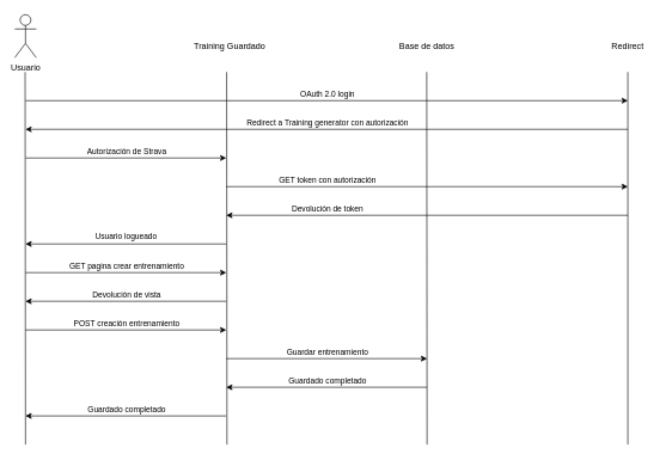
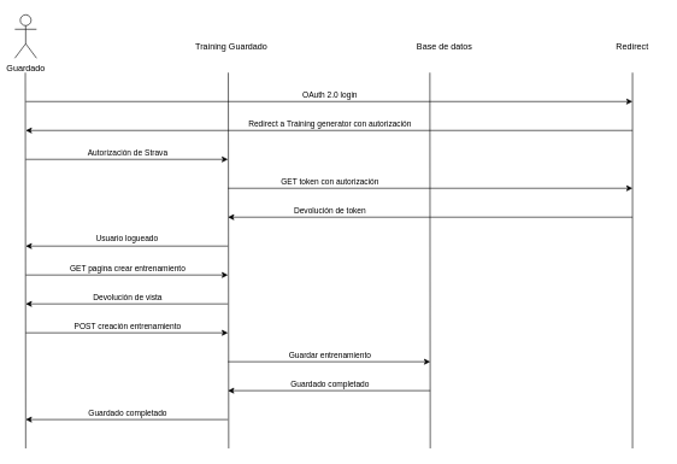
  <mxCell id="0" />
  <mxCell id="1" parent="0" />
- <mxCell id="2" value="Usuario" style="shape=umlActor;verticalLabelPosition=bottom;verticalAlign=top;html=1;outlineConnect=0;" vertex="1" parent="1"><mxGeometry x="20" y="20" width="30" height="60" as="geometry" /></mxCell>
+ <mxCell id="2" value="Guardado" style="shape=umlActor;verticalLabelPosition=bottom;verticalAlign=top;html=1;outlineConnect=0;" vertex="1" parent="1"><mxGeometry x="20" y="20" width="30" height="60" as="geometry" /></mxCell>
  <mxCell id="3" value="" style="endArrow=none;html=1;rounded=0;" edge="1" parent="1"><mxGeometry width="50" height="50" relative="1" as="geometry"><mxPoint x="316" y="620" as="sourcePoint" /><mxPoint x="315.5" y="100" as="targetPoint" /></mxGeometry></mxCell>
  <mxCell id="4" value="Training Guardado" style="text;html=1;strokeColor=none;fillColor=none;align=center;verticalAlign=middle;whiteSpace=wrap;rounded=0;" vertex="1" parent="1"><mxGeometry x="265" y="50" width="110" height="30" as="geometry" /></mxCell>
  <mxCell id="5" value="" style="endArrow=none;html=1;rounded=0;" edge="1" parent="1"><mxGeometry width="50" height="50" relative="1" as="geometry"><mxPoint x="595" y="620" as="sourcePoint" /><mxPoint x="594.5" y="100" as="targetPoint" /></mxGeometry></mxCell>
- <mxCell id="6" value="Base de datos" style="text;html=1;strokeColor=none;fillColor=none;align=center;verticalAlign=middle;whiteSpace=wrap;rounded=0;" vertex="1" parent="1"><mxGeometry x="555" y="50" width="80" height="30" as="geometry" /></mxCell>
+ <mxCell id="6" value="Base de datos" style="text;html=1;strokeColor=none;fillColor=none;align=center;verticalAlign=middle;whiteSpace=wrap;rounded=0;" vertex="1" parent="1"><mxGeometry x="575" y="50" width="80" height="30" as="geometry" /></mxCell>
  <mxCell id="7" value="" style="endArrow=none;html=1;rounded=0;" edge="1" parent="1"><mxGeometry width="50" height="50" relative="1" as="geometry"><mxPoint x="35" y="620" as="sourcePoint" /><mxPoint x="34.5" y="100" as="targetPoint" /></mxGeometry></mxCell>
  <mxCell id="8" value="" style="endArrow=classic;html=1;rounded=0;" edge="1" parent="1"><mxGeometry width="50" height="50" relative="1" as="geometry"><mxPoint x="35" y="380" as="sourcePoint" /><mxPoint x="315" y="380" as="targetPoint" /></mxGeometry></mxCell>
  <mxCell id="9" value="GET pagina crear entrenamiento" style="edgeLabel;html=1;align=center;verticalAlign=middle;resizable=0;points=[];" vertex="1" connectable="0" parent="8"><mxGeometry x="-0.071" y="-3" relative="1" as="geometry"><mxPoint x="10" y="-13" as="offset" /></mxGeometry></mxCell>
  <mxCell id="10" value="" style="endArrow=classic;html=1;rounded=0;" edge="1" parent="1"><mxGeometry width="50" height="50" relative="1" as="geometry"><mxPoint x="315" y="420" as="sourcePoint" /><mxPoint x="35" y="420" as="targetPoint" /></mxGeometry></mxCell>
  <mxCell id="11" value="Devolución de vista" style="edgeLabel;html=1;align=center;verticalAlign=middle;resizable=0;points=[];" vertex="1" connectable="0" parent="10"><mxGeometry x="0.079" y="1" relative="1" as="geometry"><mxPoint x="11" y="-11" as="offset" /></mxGeometry></mxCell>
  <mxCell id="12" value="" style="endArrow=classic;html=1;rounded=0;" edge="1" parent="1"><mxGeometry width="50" height="50" relative="1" as="geometry"><mxPoint x="35" y="460" as="sourcePoint" /><mxPoint x="315" y="460" as="targetPoint" /></mxGeometry></mxCell>
  <mxCell id="13" value="POST creación entrenamiento" style="edgeLabel;html=1;align=center;verticalAlign=middle;resizable=0;points=[];" vertex="1" connectable="0" parent="12"><mxGeometry x="-0.171" y="1" relative="1" as="geometry"><mxPoint x="24" y="-9" as="offset" /></mxGeometry></mxCell>
  <mxCell id="14" value="" style="endArrow=none;html=1;rounded=0;" edge="1" parent="1"><mxGeometry width="50" height="50" relative="1" as="geometry"><mxPoint x="875" y="620" as="sourcePoint" /><mxPoint x="875" y="100" as="targetPoint" /></mxGeometry></mxCell>
  <mxCell id="15" value="Redirect" style="text;html=1;strokeColor=none;fillColor=none;align=center;verticalAlign=middle;whiteSpace=wrap;rounded=0;" vertex="1" parent="1"><mxGeometry x="835" y="50" width="80" height="30" as="geometry" /></mxCell>
  <mxCell id="16" value="" style="endArrow=classic;html=1;rounded=0;" edge="1" parent="1"><mxGeometry width="50" height="50" relative="1" as="geometry"><mxPoint x="35" y="140" as="sourcePoint" /><mxPoint x="875" y="140" as="targetPoint" /></mxGeometry></mxCell>
  <mxCell id="17" value="OAuth 2.0 login" style="edgeLabel;html=1;align=center;verticalAlign=middle;resizable=0;points=[];" vertex="1" connectable="0" parent="16"><mxGeometry x="-0.079" y="1" relative="1" as="geometry"><mxPoint x="33" y="-9" as="offset" /></mxGeometry></mxCell>
  <mxCell id="18" value="" style="endArrow=classic;html=1;rounded=0;" edge="1" parent="1"><mxGeometry width="50" height="50" relative="1" as="geometry"><mxPoint x="875" y="180" as="sourcePoint" /><mxPoint x="35" y="180" as="targetPoint" /></mxGeometry></mxCell>
  <mxCell id="19" value="Redirect a Training generator con autorización" style="edgeLabel;html=1;align=center;verticalAlign=middle;resizable=0;points=[];" vertex="1" connectable="0" parent="18"><mxGeometry x="0.079" y="-2" relative="1" as="geometry"><mxPoint x="33" y="-8" as="offset" /></mxGeometry></mxCell>
  <mxCell id="20" value="" style="endArrow=classic;html=1;rounded=0;" edge="1" parent="1"><mxGeometry width="50" height="50" relative="1" as="geometry"><mxPoint x="35" y="220" as="sourcePoint" /><mxPoint x="315" y="220" as="targetPoint" /></mxGeometry></mxCell>
  <mxCell id="21" value="Autorización de Strava" style="edgeLabel;html=1;align=center;verticalAlign=middle;resizable=0;points=[];" vertex="1" connectable="0" parent="20"><mxGeometry x="-0.186" y="2" relative="1" as="geometry"><mxPoint x="26" y="-8" as="offset" /></mxGeometry></mxCell>
  <mxCell id="22" value="" style="endArrow=classic;html=1;rounded=0;" edge="1" parent="1"><mxGeometry width="50" height="50" relative="1" as="geometry"><mxPoint x="315" y="260" as="sourcePoint" /><mxPoint x="875" y="260" as="targetPoint" /></mxGeometry></mxCell>
  <mxCell id="23" value="GET token con autorización" style="edgeLabel;html=1;align=center;verticalAlign=middle;resizable=0;points=[];" vertex="1" connectable="0" parent="22"><mxGeometry x="-0.164" y="-3" relative="1" as="geometry"><mxPoint x="-94" y="-13" as="offset" /></mxGeometry></mxCell>
  <mxCell id="24" value="" style="endArrow=classic;html=1;rounded=0;" edge="1" parent="1"><mxGeometry width="50" height="50" relative="1" as="geometry"><mxPoint x="875" y="300" as="sourcePoint" /><mxPoint x="315" y="300" as="targetPoint" /></mxGeometry></mxCell>
  <mxCell id="25" value="Devolución de token" style="edgeLabel;html=1;align=center;verticalAlign=middle;resizable=0;points=[];" vertex="1" connectable="0" parent="24"><mxGeometry x="0.079" y="-2" relative="1" as="geometry"><mxPoint x="-118" y="-8" as="offset" /></mxGeometry></mxCell>
  <mxCell id="26" value="Usuario logueado" style="endArrow=classic;html=1;rounded=0;" edge="1" parent="1"><mxGeometry y="-10" width="50" height="50" relative="1" as="geometry"><mxPoint x="315" y="340" as="sourcePoint" /><mxPoint x="35" y="340" as="targetPoint" /><mxPoint as="offset" /></mxGeometry></mxCell>
  <mxCell id="27" value="" style="endArrow=classic;html=1;rounded=0;" edge="1" parent="1"><mxGeometry width="50" height="50" relative="1" as="geometry"><mxPoint x="315" y="500" as="sourcePoint" /><mxPoint x="595" y="500" as="targetPoint" /></mxGeometry></mxCell>
  <mxCell id="28" value="Guardar entrenamiento" style="edgeLabel;html=1;align=center;verticalAlign=middle;resizable=0;points=[];" vertex="1" connectable="0" parent="27"><mxGeometry x="0.114" y="-2" relative="1" as="geometry"><mxPoint x="-16" y="-12" as="offset" /></mxGeometry></mxCell>
  <mxCell id="29" value="" style="endArrow=classic;html=1;rounded=0;" edge="1" parent="1"><mxGeometry width="50" height="50" relative="1" as="geometry"><mxPoint x="595" y="540" as="sourcePoint" /><mxPoint x="315" y="540" as="targetPoint" /></mxGeometry></mxCell>
  <mxCell id="30" value="Guardado completado" style="edgeLabel;html=1;align=center;verticalAlign=middle;resizable=0;points=[];" vertex="1" connectable="0" parent="29"><mxGeometry x="0.3" relative="1" as="geometry"><mxPoint x="42" y="-10" as="offset" /></mxGeometry></mxCell>
  <mxCell id="31" value="" style="endArrow=classic;html=1;rounded=0;" edge="1" parent="1"><mxGeometry width="50" height="50" relative="1" as="geometry"><mxPoint x="315" y="580" as="sourcePoint" /><mxPoint x="35" y="580" as="targetPoint" /></mxGeometry></mxCell>
  <mxCell id="32" value="Guardado completado" style="edgeLabel;html=1;align=center;verticalAlign=middle;resizable=0;points=[];" vertex="1" connectable="0" parent="31"><mxGeometry x="0.3" relative="1" as="geometry"><mxPoint x="42" y="-10" as="offset" /></mxGeometry></mxCell>
